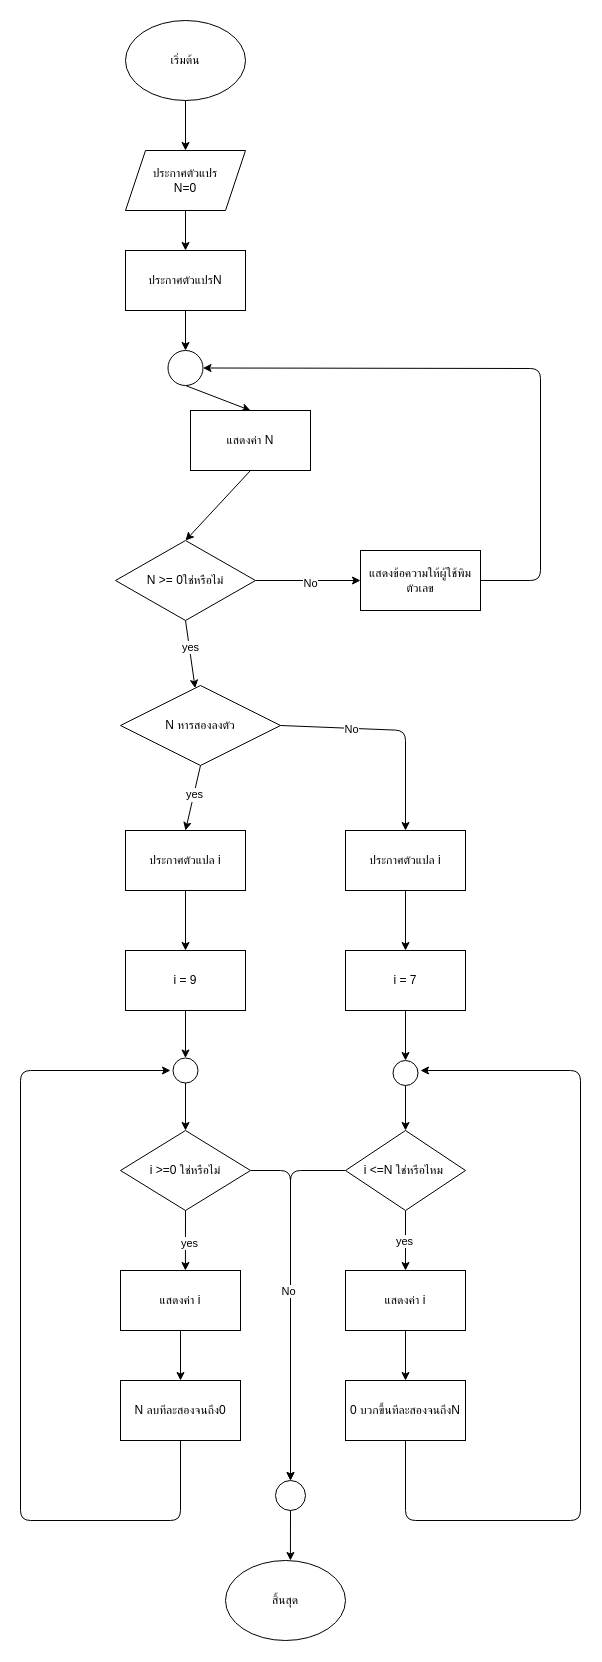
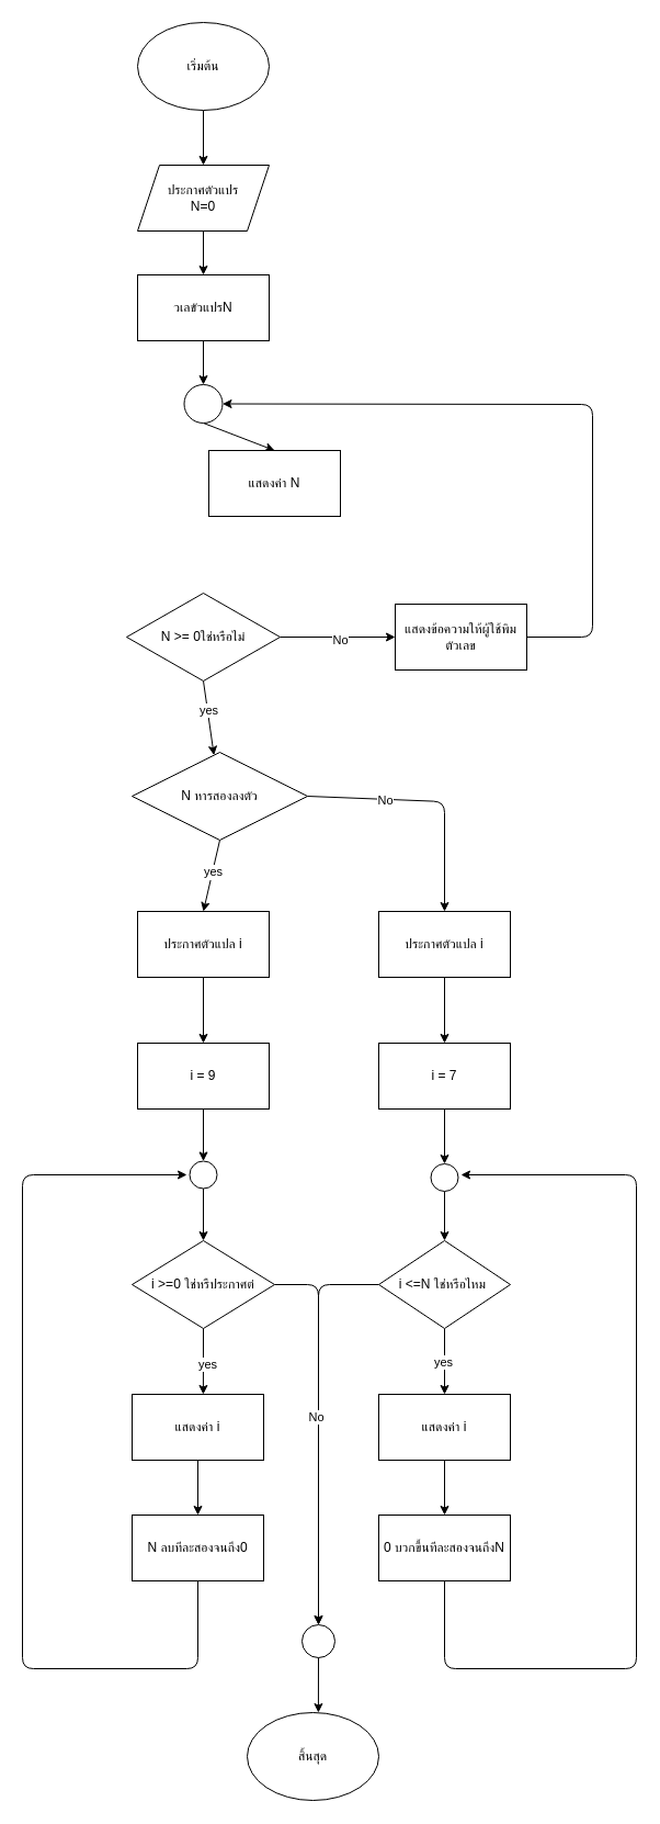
  <mxCell id="0" />
  <mxCell id="1" parent="0" />
  <mxCell id="2" style="edgeStyle=none;html=1;exitX=0.5;exitY=1;exitDx=0;exitDy=0;entryX=0.5;entryY=0;entryDx=0;entryDy=0;" parent="1" source="3" edge="1"><mxGeometry relative="1" as="geometry"><mxPoint x="185" y="150" as="targetPoint" /></mxGeometry></mxCell>
  <mxCell id="3" value="เริ่มต้น" style="ellipse;whiteSpace=wrap;html=1;" parent="1" vertex="1"><mxGeometry x="125" y="20" width="120" height="80" as="geometry" /></mxCell>
  <mxCell id="4" style="edgeStyle=none;html=1;exitX=0.5;exitY=1;exitDx=0;exitDy=0;" parent="1" source="5" target="11" edge="1"><mxGeometry relative="1" as="geometry" /></mxCell>
  <mxCell id="5" value="ประกาศตัวแปล i" style="rounded=0;whiteSpace=wrap;html=1;" parent="1" vertex="1"><mxGeometry x="345" y="830" width="120" height="60" as="geometry" /></mxCell>
  <mxCell id="6" style="edgeStyle=none;html=1;exitX=0.5;exitY=1;exitDx=0;exitDy=0;entryX=0.5;entryY=0;entryDx=0;entryDy=0;" parent="1" source="7" target="9" edge="1"><mxGeometry relative="1" as="geometry" /></mxCell>
  <mxCell id="7" value="ประกาศตัวแปล i" style="rounded=0;whiteSpace=wrap;html=1;" parent="1" vertex="1"><mxGeometry x="125" y="830" width="120" height="60" as="geometry" /></mxCell>
  <mxCell id="8" style="edgeStyle=none;html=1;exitX=0.5;exitY=1;exitDx=0;exitDy=0;entryX=0.5;entryY=0;entryDx=0;entryDy=0;" parent="1" source="9" target="31" edge="1"><mxGeometry relative="1" as="geometry" /></mxCell>
  <mxCell id="9" value="i = 9" style="rounded=0;whiteSpace=wrap;html=1;" parent="1" vertex="1"><mxGeometry x="125" y="950" width="120" height="60" as="geometry" /></mxCell>
  <mxCell id="10" style="edgeStyle=none;html=1;exitX=0.5;exitY=1;exitDx=0;exitDy=0;entryX=0.5;entryY=0;entryDx=0;entryDy=0;" parent="1" source="11" target="29" edge="1"><mxGeometry relative="1" as="geometry" /></mxCell>
  <mxCell id="11" value="i = 7" style="rounded=0;whiteSpace=wrap;html=1;" parent="1" vertex="1"><mxGeometry x="345" y="950" width="120" height="60" as="geometry" /></mxCell>
  <mxCell id="12" style="edgeStyle=none;html=1;exitX=0.5;exitY=1;exitDx=0;exitDy=0;" parent="1" source="13" edge="1"><mxGeometry relative="1" as="geometry"><mxPoint x="180" y="1380" as="targetPoint" /></mxGeometry></mxCell>
  <mxCell id="13" value="แสดงค่า i" style="rounded=0;whiteSpace=wrap;html=1;" parent="1" vertex="1"><mxGeometry x="120" y="1270" width="120" height="60" as="geometry" /></mxCell>
  <mxCell id="14" value="" style="edgeStyle=none;html=1;" parent="1" source="15" target="27" edge="1"><mxGeometry relative="1" as="geometry" /></mxCell>
  <mxCell id="15" value="แสดงค่า i" style="rounded=0;whiteSpace=wrap;html=1;" parent="1" vertex="1"><mxGeometry x="345" y="1270" width="120" height="60" as="geometry" /></mxCell>
  <mxCell id="16" style="edgeStyle=none;html=1;exitX=1;exitY=0.5;exitDx=0;exitDy=0;entryX=0.5;entryY=0;entryDx=0;entryDy=0;" parent="1" source="17" target="32" edge="1"><mxGeometry relative="1" as="geometry"><mxPoint x="305" y="1440" as="targetPoint" /><Array as="points"><mxPoint x="290" y="1170" /></Array></mxGeometry></mxCell>
- <mxCell id="17" value="i &amp;gt;=0 ใช่หรือไม่" style="rhombus;whiteSpace=wrap;html=1;" parent="1" vertex="1"><mxGeometry x="120" y="1130" width="130" height="80" as="geometry" /></mxCell>
+ <mxCell id="17" value="i &amp;gt;=0 ใช่หรืประกาศต่" style="rhombus;whiteSpace=wrap;html=1;" parent="1" vertex="1"><mxGeometry x="120" y="1130" width="130" height="80" as="geometry" /></mxCell>
  <mxCell id="18" style="edgeStyle=none;html=1;exitX=0.5;exitY=1;exitDx=0;exitDy=0;" parent="1" source="22" target="15" edge="1"><mxGeometry relative="1" as="geometry" /></mxCell>
  <mxCell id="19" value="yes" style="edgeLabel;html=1;align=center;verticalAlign=middle;resizable=0;points=[];" parent="18" vertex="1" connectable="0"><mxGeometry x="0.004" y="-2" relative="1" as="geometry"><mxPoint as="offset" /></mxGeometry></mxCell>
  <mxCell id="20" style="edgeStyle=none;html=1;exitX=0;exitY=0.5;exitDx=0;exitDy=0;entryX=0.5;entryY=0;entryDx=0;entryDy=0;" parent="1" source="22" target="32" edge="1"><mxGeometry relative="1" as="geometry"><Array as="points"><mxPoint x="290" y="1170" /></Array></mxGeometry></mxCell>
  <mxCell id="21" value="No" style="edgeLabel;html=1;align=center;verticalAlign=middle;resizable=0;points=[];" parent="20" vertex="1" connectable="0"><mxGeometry x="-0.04" y="-3" relative="1" as="geometry"><mxPoint as="offset" /></mxGeometry></mxCell>
  <mxCell id="22" value="i &amp;lt;=N&lt;span style=&quot;background-color: transparent;&quot;&gt;&amp;nbsp;ใช่หรือไหม&amp;nbsp;&lt;/span&gt;" style="rhombus;whiteSpace=wrap;html=1;" parent="1" vertex="1"><mxGeometry x="345" y="1130" width="120" height="80" as="geometry" /></mxCell>
  <mxCell id="23" style="edgeStyle=none;html=1;exitX=0.5;exitY=1;exitDx=0;exitDy=0;entryX=0.541;entryY=0;entryDx=0;entryDy=0;entryPerimeter=0;" parent="1" source="17" target="13" edge="1"><mxGeometry relative="1" as="geometry" /></mxCell>
  <mxCell id="24" value="yes" style="edgeLabel;html=1;align=center;verticalAlign=middle;resizable=0;points=[];" parent="23" vertex="1" connectable="0"><mxGeometry x="0.066" y="4" relative="1" as="geometry"><mxPoint as="offset" /></mxGeometry></mxCell>
  <mxCell id="25" value="สิ้นสุด" style="ellipse;whiteSpace=wrap;html=1;" parent="1" vertex="1"><mxGeometry x="225" y="1560" width="120" height="80" as="geometry" /></mxCell>
  <mxCell id="26" style="edgeStyle=none;html=1;exitX=0.5;exitY=1;exitDx=0;exitDy=0;" parent="1" source="27" edge="1"><mxGeometry relative="1" as="geometry"><mxPoint x="420" y="1070" as="targetPoint" /><Array as="points"><mxPoint x="405" y="1520" /><mxPoint x="580" y="1520" /><mxPoint x="580" y="1070" /></Array></mxGeometry></mxCell>
  <mxCell id="27" value="0 บวกขึ้นทีละสองจนถึงN" style="rounded=0;whiteSpace=wrap;html=1;" parent="1" vertex="1"><mxGeometry x="345" y="1380" width="120" height="60" as="geometry" /></mxCell>
  <mxCell id="28" value="" style="edgeStyle=none;html=1;" parent="1" source="29" target="22" edge="1"><mxGeometry relative="1" as="geometry" /></mxCell>
  <mxCell id="29" value="" style="ellipse;whiteSpace=wrap;html=1;aspect=fixed;" parent="1" vertex="1"><mxGeometry x="392.5" y="1060" width="25" height="25" as="geometry" /></mxCell>
  <mxCell id="30" style="edgeStyle=none;html=1;exitX=0.5;exitY=1;exitDx=0;exitDy=0;entryX=0.5;entryY=0;entryDx=0;entryDy=0;" parent="1" source="31" target="17" edge="1"><mxGeometry relative="1" as="geometry" /></mxCell>
  <mxCell id="31" value="" style="ellipse;whiteSpace=wrap;html=1;aspect=fixed;" parent="1" vertex="1"><mxGeometry x="172.5" y="1057.5" width="25" height="25" as="geometry" /></mxCell>
  <mxCell id="32" value="" style="ellipse;whiteSpace=wrap;html=1;aspect=fixed;" parent="1" vertex="1"><mxGeometry x="275" y="1480" width="30" height="30" as="geometry" /></mxCell>
  <mxCell id="33" style="edgeStyle=none;html=1;exitX=0.5;exitY=1;exitDx=0;exitDy=0;entryX=0.541;entryY=0;entryDx=0;entryDy=0;entryPerimeter=0;" parent="1" source="32" target="25" edge="1"><mxGeometry relative="1" as="geometry" /></mxCell>
  <mxCell id="34" style="edgeStyle=none;html=1;exitX=1;exitY=0.5;exitDx=0;exitDy=0;entryX=0.5;entryY=0;entryDx=0;entryDy=0;" parent="1" source="39" target="5" edge="1"><mxGeometry relative="1" as="geometry"><Array as="points"><mxPoint x="405" y="730" /></Array></mxGeometry></mxCell>
  <mxCell id="35" value="No" style="edgeLabel;html=1;align=center;verticalAlign=middle;resizable=0;points=[];" parent="34" vertex="1" connectable="0"><mxGeometry x="-0.372" y="-1" relative="1" as="geometry"><mxPoint as="offset" /></mxGeometry></mxCell>
  <mxCell id="36" style="edgeStyle=none;html=1;exitX=0.5;exitY=1;exitDx=0;exitDy=0;entryX=0.5;entryY=0;entryDx=0;entryDy=0;" parent="1" source="39" target="7" edge="1"><mxGeometry relative="1" as="geometry" /></mxCell>
  <mxCell id="37" value="No" style="edgeLabel;html=1;align=center;verticalAlign=middle;resizable=0;points=[];" parent="36" vertex="1" connectable="0"><mxGeometry x="-0.114" relative="1" as="geometry"><mxPoint as="offset" /></mxGeometry></mxCell>
  <mxCell id="38" value="yes" style="edgeLabel;html=1;align=center;verticalAlign=middle;resizable=0;points=[];" vertex="1" connectable="0" parent="36"><mxGeometry x="-0.125" relative="1" as="geometry"><mxPoint as="offset" /></mxGeometry></mxCell>
  <mxCell id="39" value="N หารสองลงตัว" style="rhombus;whiteSpace=wrap;html=1;" parent="1" vertex="1"><mxGeometry x="120" y="685" width="160" height="80" as="geometry" /></mxCell>
  <mxCell id="40" style="edgeStyle=none;html=1;exitX=0.5;exitY=1;exitDx=0;exitDy=0;entryX=0.5;entryY=0;entryDx=0;entryDy=0;" parent="1" target="42" edge="1"><mxGeometry relative="1" as="geometry"><mxPoint x="185" y="210" as="sourcePoint" /></mxGeometry></mxCell>
  <mxCell id="41" style="edgeStyle=none;html=1;exitX=0.5;exitY=1;exitDx=0;exitDy=0;entryX=0.5;entryY=0;entryDx=0;entryDy=0;" parent="1" source="42" target="45" edge="1"><mxGeometry relative="1" as="geometry" /></mxCell>
- <mxCell id="42" value="ประกาศตัวแปรN" style="rounded=0;whiteSpace=wrap;html=1;" parent="1" vertex="1"><mxGeometry x="125" y="250" width="120" height="60" as="geometry" /></mxCell>
+ <mxCell id="42" value="วเลขัวแปรN" style="rounded=0;whiteSpace=wrap;html=1;" parent="1" vertex="1"><mxGeometry x="125" y="250" width="120" height="60" as="geometry" /></mxCell>
  <mxCell id="43" value="ประกาศตัวแปร&lt;div&gt;N=0&lt;/div&gt;" style="shape=parallelogram;perimeter=parallelogramPerimeter;whiteSpace=wrap;html=1;fixedSize=1;" parent="1" vertex="1"><mxGeometry x="125" y="150" width="120" height="60" as="geometry" /></mxCell>
  <mxCell id="44" style="edgeStyle=none;html=1;exitX=0.5;exitY=1;exitDx=0;exitDy=0;entryX=0.5;entryY=0;entryDx=0;entryDy=0;" parent="1" source="45" target="47" edge="1"><mxGeometry relative="1" as="geometry" /></mxCell>
  <mxCell id="45" value="" style="ellipse;whiteSpace=wrap;html=1;aspect=fixed;" parent="1" vertex="1"><mxGeometry x="167.5" y="350" width="35" height="35" as="geometry" /></mxCell>
- <mxCell id="46" style="edgeStyle=none;html=1;exitX=0.5;exitY=1;exitDx=0;exitDy=0;entryX=0.5;entryY=0;entryDx=0;entryDy=0;" parent="1" source="47" target="52" edge="1"><mxGeometry relative="1" as="geometry" /></mxCell>
  <mxCell id="47" value="แสดงค่า N" style="rounded=0;whiteSpace=wrap;html=1;" parent="1" vertex="1"><mxGeometry x="190" y="410" width="120" height="60" as="geometry" /></mxCell>
  <mxCell id="48" style="edgeStyle=none;html=1;exitX=0.5;exitY=1;exitDx=0;exitDy=0;" parent="1" source="52" target="39" edge="1"><mxGeometry relative="1" as="geometry" /></mxCell>
  <mxCell id="49" value="yes" style="edgeLabel;html=1;align=center;verticalAlign=middle;resizable=0;points=[];" parent="48" vertex="1" connectable="0"><mxGeometry x="-0.203" y="1" relative="1" as="geometry"><mxPoint as="offset" /></mxGeometry></mxCell>
  <mxCell id="50" style="edgeStyle=none;html=1;exitX=1;exitY=0.5;exitDx=0;exitDy=0;entryX=0;entryY=0.5;entryDx=0;entryDy=0;" parent="1" source="52" target="54" edge="1"><mxGeometry relative="1" as="geometry" /></mxCell>
  <mxCell id="51" value="No" style="edgeLabel;html=1;align=center;verticalAlign=middle;resizable=0;points=[];" parent="50" vertex="1" connectable="0"><mxGeometry x="0.029" y="-2" relative="1" as="geometry"><mxPoint as="offset" /></mxGeometry></mxCell>
  <mxCell id="52" value="N &amp;gt;= 0ใช่หรือไม่" style="rhombus;whiteSpace=wrap;html=1;" parent="1" vertex="1"><mxGeometry x="115" y="540" width="140" height="80" as="geometry" /></mxCell>
  <mxCell id="53" style="edgeStyle=none;html=1;exitX=1;exitY=0.5;exitDx=0;exitDy=0;entryX=1;entryY=0.5;entryDx=0;entryDy=0;" parent="1" source="54" target="45" edge="1"><mxGeometry relative="1" as="geometry"><Array as="points"><mxPoint x="540" y="580" /><mxPoint x="540" y="368" /></Array></mxGeometry></mxCell>
  <mxCell id="54" value="แสดงข้อความให้ผู้ใช้พิมตัวเลข" style="rounded=0;whiteSpace=wrap;html=1;" parent="1" vertex="1"><mxGeometry x="360" y="550" width="120" height="60" as="geometry" /></mxCell>
  <mxCell id="55" style="edgeStyle=none;html=1;exitX=0.5;exitY=1;exitDx=0;exitDy=0;" parent="1" source="56" edge="1"><mxGeometry relative="1" as="geometry"><mxPoint x="170" y="1070" as="targetPoint" /><Array as="points"><mxPoint x="180" y="1520" /><mxPoint x="20" y="1520" /><mxPoint x="20" y="1070" /></Array></mxGeometry></mxCell>
  <mxCell id="56" value="N ลบทีละสองจนถึง0" style="rounded=0;whiteSpace=wrap;html=1;" parent="1" vertex="1"><mxGeometry x="120" y="1380" width="120" height="60" as="geometry" /></mxCell>
